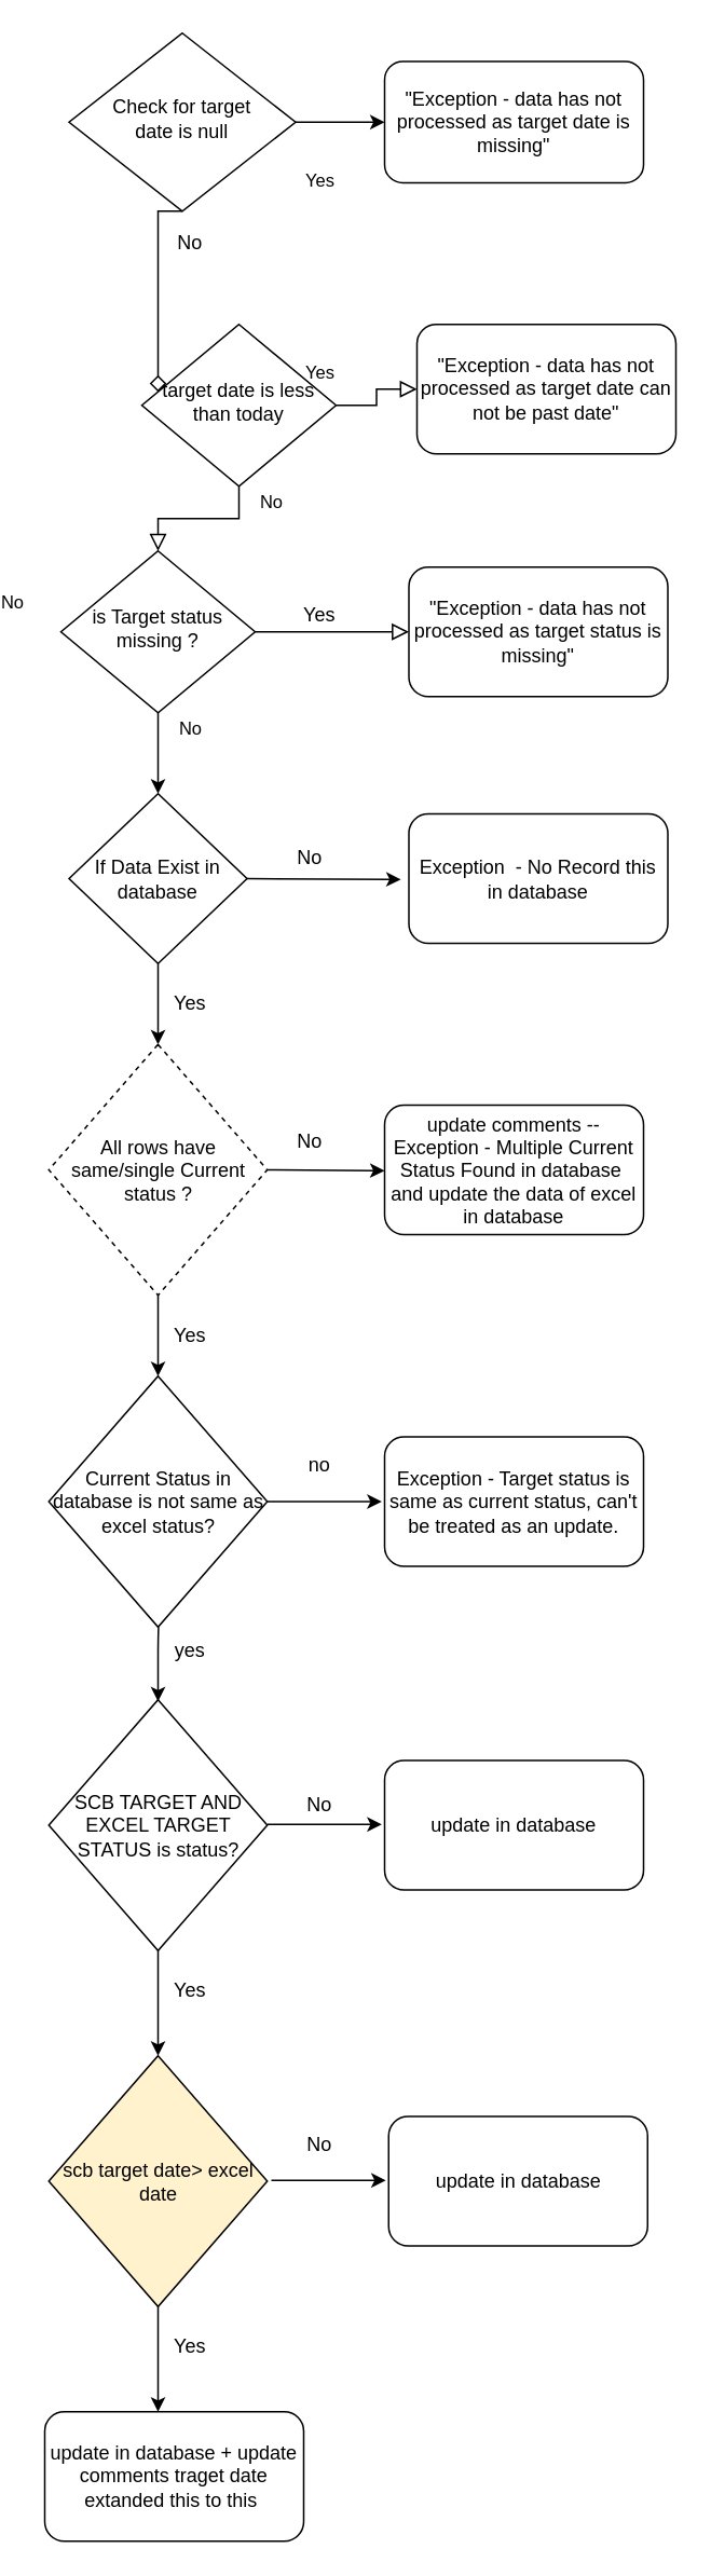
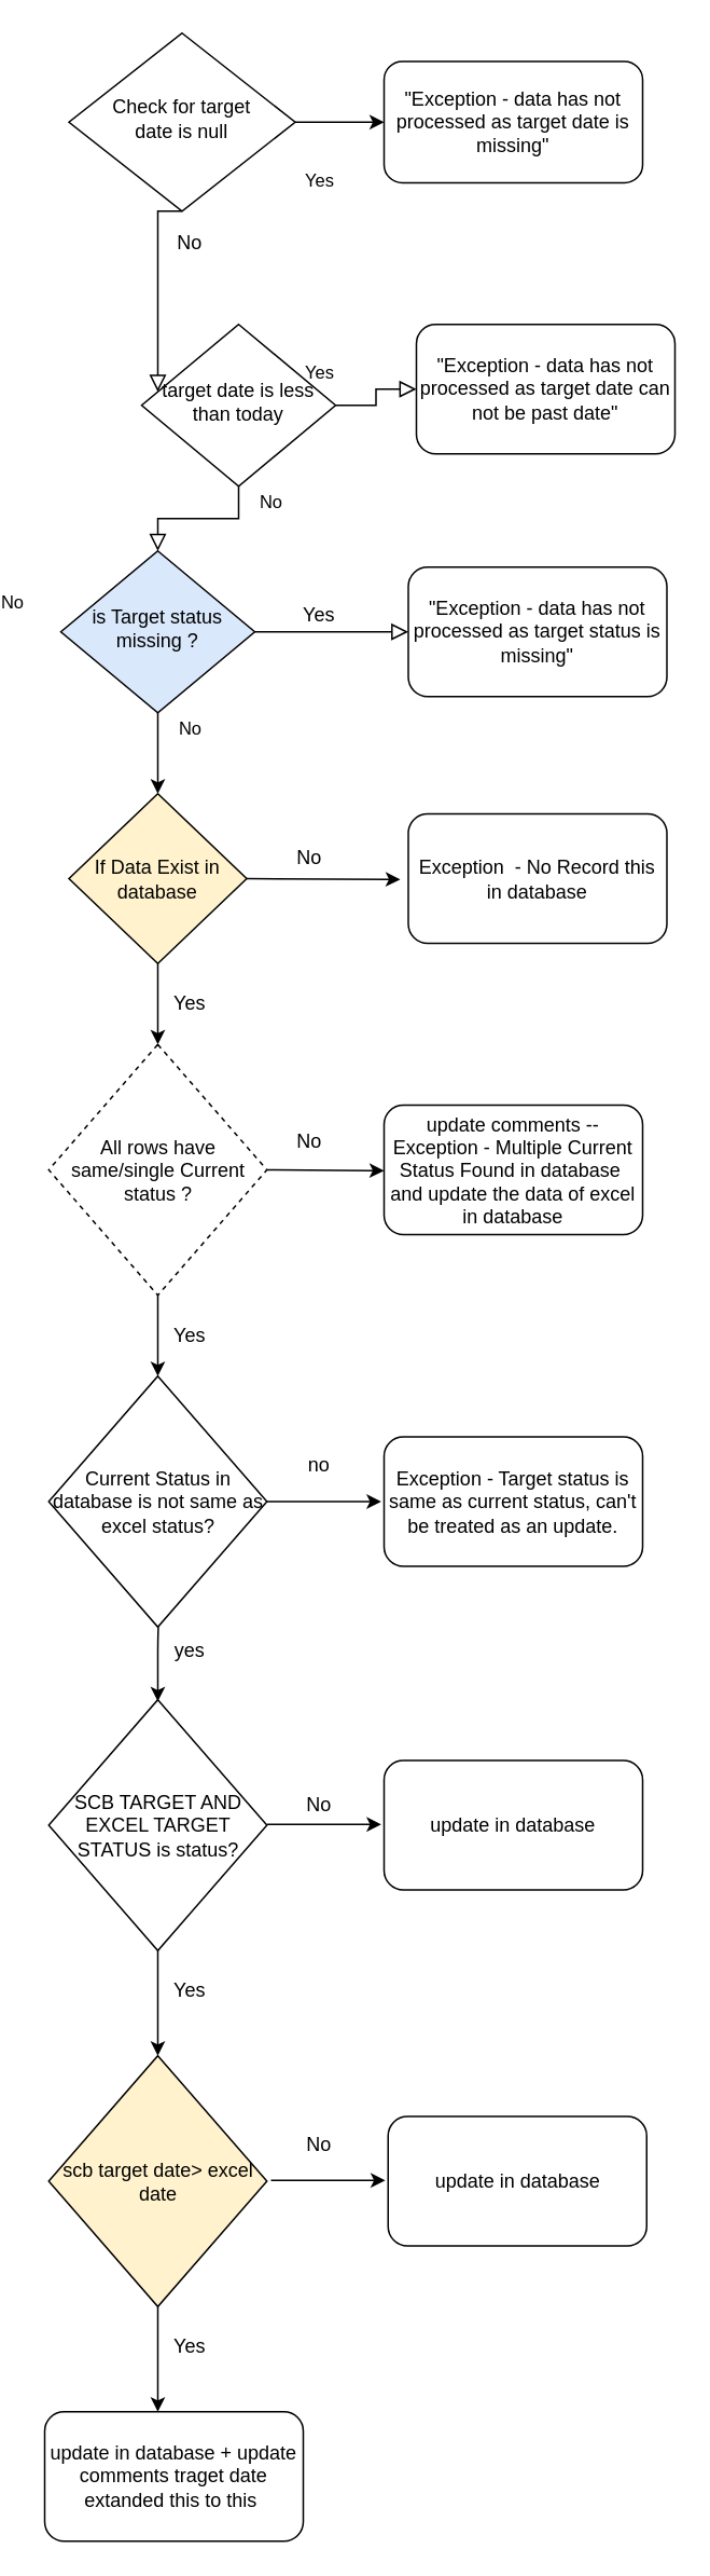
  <mxCell id="0" />
  <mxCell id="1" parent="0" />
- <mxCell id="2" value="Yes" style="rounded=0;html=1;jettySize=auto;orthogonalLoop=1;fontSize=11;endArrow=diamond;endFill=0;endSize=8;strokeWidth=1;shadow=0;labelBackgroundColor=none;edgeStyle=orthogonalEdgeStyle;exitX=0.5;exitY=1;exitDx=0;exitDy=0;" parent="1" source="3" target="6" edge="1"><mxGeometry x="0.667" y="149" relative="1" as="geometry"><mxPoint x="-49" y="-110" as="offset" /><Array as="points"><mxPoint x="90" y="180" /><mxPoint x="90" y="180" /></Array></mxGeometry></mxCell>
+ <mxCell id="2" value="Yes" style="rounded=0;html=1;jettySize=auto;orthogonalLoop=1;fontSize=11;endArrow=block;endFill=0;endSize=8;strokeWidth=1;shadow=0;labelBackgroundColor=none;edgeStyle=orthogonalEdgeStyle;exitX=0.5;exitY=1;exitDx=0;exitDy=0;" parent="1" source="3" target="6" edge="1"><mxGeometry x="0.667" y="149" relative="1" as="geometry"><mxPoint x="-49" y="-110" as="offset" /><Array as="points"><mxPoint x="90" y="180" /><mxPoint x="90" y="180" /></Array></mxGeometry></mxCell>
  <mxCell id="3" value="Check for target &lt;br&gt;date is null" style="rhombus;whiteSpace=wrap;html=1;shadow=0;fontFamily=Helvetica;fontSize=12;align=center;strokeWidth=1;spacing=6;spacingTop=-4;" parent="1" vertex="1"><mxGeometry x="35" y="20" width="140" height="110" as="geometry" /></mxCell>
  <mxCell id="4" value="No" style="rounded=0;html=1;jettySize=auto;orthogonalLoop=1;fontSize=11;endArrow=block;endFill=0;endSize=8;strokeWidth=1;shadow=0;labelBackgroundColor=none;edgeStyle=orthogonalEdgeStyle;entryX=0.5;entryY=0;entryDx=0;entryDy=0;" parent="1" source="6" target="11" edge="1"><mxGeometry x="0.077" y="272" relative="1" as="geometry"><mxPoint x="-112" y="-220" as="offset" /><mxPoint x="70" y="360" as="targetPoint" /><Array as="points" /></mxGeometry></mxCell>
  <mxCell id="5" value="No" style="edgeStyle=orthogonalEdgeStyle;rounded=0;html=1;jettySize=auto;orthogonalLoop=1;fontSize=11;endArrow=block;endFill=0;endSize=8;strokeWidth=1;shadow=0;labelBackgroundColor=none;" parent="1" source="6" target="7" edge="1"><mxGeometry x="-1" y="-72" relative="1" as="geometry"><mxPoint x="-40" y="-12" as="offset" /></mxGeometry></mxCell>
  <mxCell id="6" value="target date is less than today" style="rhombus;whiteSpace=wrap;html=1;shadow=0;fontFamily=Helvetica;fontSize=12;align=center;strokeWidth=1;spacing=6;spacingTop=-4;" parent="1" vertex="1"><mxGeometry x="80" y="200" width="120" height="100" as="geometry" /></mxCell>
  <mxCell id="7" value="&quot;Exception - data has not processed as target date can not be past date&quot;" style="rounded=1;whiteSpace=wrap;html=1;fontSize=12;glass=0;strokeWidth=1;shadow=0;" parent="1" vertex="1"><mxGeometry x="250" y="200" width="160" height="80" as="geometry" /></mxCell>
  <mxCell id="8" value="" style="endArrow=classic;html=1;exitX=1;exitY=0.5;exitDx=0;exitDy=0;entryX=0;entryY=0.5;entryDx=0;entryDy=0;" parent="1" source="3" target="9" edge="1"><mxGeometry width="50" height="50" relative="1" as="geometry"><mxPoint x="160" y="84.5" as="sourcePoint" /><mxPoint x="199" y="75" as="targetPoint" /></mxGeometry></mxCell>
  <mxCell id="9" value="&quot;Exception - data has not processed as target date is missing&quot;" style="rounded=1;whiteSpace=wrap;html=1;fontSize=12;glass=0;strokeWidth=1;shadow=0;" parent="1" vertex="1"><mxGeometry x="230" y="37.5" width="160" height="75" as="geometry" /></mxCell>
  <mxCell id="10" style="edgeStyle=orthogonalEdgeStyle;rounded=0;orthogonalLoop=1;jettySize=auto;html=1;" parent="1" source="11" edge="1"><mxGeometry relative="1" as="geometry"><mxPoint x="90" y="490" as="targetPoint" /></mxGeometry></mxCell>
- <mxCell id="11" value="is Target status missing ?" style="rhombus;whiteSpace=wrap;html=1;shadow=0;fontFamily=Helvetica;fontSize=12;align=center;strokeWidth=1;spacing=6;spacingTop=-4;" parent="1" vertex="1"><mxGeometry x="30" y="340" width="120" height="100" as="geometry" /></mxCell>
+ <mxCell id="11" value="is Target status missing ?" style="rhombus;whiteSpace=wrap;html=1;shadow=0;fontFamily=Helvetica;fontSize=12;align=center;strokeWidth=1;spacing=6;spacingTop=-4;fillColor=#dae8fc;" parent="1" vertex="1"><mxGeometry x="30" y="340" width="120" height="100" as="geometry" /></mxCell>
  <mxCell id="12" value="Yes" style="edgeStyle=orthogonalEdgeStyle;rounded=0;html=1;jettySize=auto;orthogonalLoop=1;fontSize=11;endArrow=block;endFill=0;endSize=8;strokeWidth=1;shadow=0;labelBackgroundColor=none;strokeColor=none;" parent="1" edge="1"><mxGeometry x="-0.556" y="20" relative="1" as="geometry"><mxPoint as="offset" /><mxPoint x="170" y="250" as="sourcePoint" /><mxPoint x="260" y="250" as="targetPoint" /></mxGeometry></mxCell>
  <mxCell id="13" value="No" style="edgeStyle=orthogonalEdgeStyle;rounded=0;html=1;jettySize=auto;orthogonalLoop=1;fontSize=11;endArrow=block;endFill=0;endSize=8;strokeWidth=1;shadow=0;labelBackgroundColor=none;" parent="1" target="14" edge="1"><mxGeometry x="-1" y="-72" relative="1" as="geometry"><mxPoint x="-40" y="-12" as="offset" /><mxPoint x="150" y="390" as="sourcePoint" /><Array as="points"><mxPoint x="200" y="390" /><mxPoint x="200" y="390" /></Array></mxGeometry></mxCell>
  <mxCell id="14" value="&quot;Exception - data has not processed as target status is missing&quot;" style="rounded=1;whiteSpace=wrap;html=1;fontSize=12;glass=0;strokeWidth=1;shadow=0;" parent="1" vertex="1"><mxGeometry x="245" y="350" width="160" height="80" as="geometry" /></mxCell>
  <mxCell id="15" value="No" style="text;html=1;strokeColor=none;fillColor=none;align=center;verticalAlign=middle;whiteSpace=wrap;rounded=0;" parent="1" vertex="1"><mxGeometry x="90" y="140" width="40" height="20" as="geometry" /></mxCell>
  <mxCell id="16" value="Yes" style="text;html=1;strokeColor=none;fillColor=none;align=center;verticalAlign=middle;whiteSpace=wrap;rounded=0;" parent="1" vertex="1"><mxGeometry x="170" y="370" width="40" height="20" as="geometry" /></mxCell>
- <mxCell id="17" value="If Data Exist in database" style="rhombus;whiteSpace=wrap;html=1;" parent="1" vertex="1"><mxGeometry x="35" y="490" width="110" height="105" as="geometry" /></mxCell>
+ <mxCell id="17" value="If Data Exist in database" style="rhombus;whiteSpace=wrap;html=1;fillColor=#fff2cc;" parent="1" vertex="1"><mxGeometry x="35" y="490" width="110" height="105" as="geometry" /></mxCell>
  <mxCell id="18" value="" style="endArrow=classic;html=1;exitX=1;exitY=0.5;exitDx=0;exitDy=0;" parent="1" source="17" edge="1"><mxGeometry width="50" height="50" relative="1" as="geometry"><mxPoint x="150" y="470" as="sourcePoint" /><mxPoint x="240" y="543" as="targetPoint" /></mxGeometry></mxCell>
  <mxCell id="19" value="No" style="text;html=1;strokeColor=none;fillColor=none;align=center;verticalAlign=middle;whiteSpace=wrap;rounded=0;" parent="1" vertex="1"><mxGeometry x="164" y="520" width="40" height="20" as="geometry" /></mxCell>
  <mxCell id="20" value="Exception&amp;nbsp; - No Record this in database" style="rounded=1;whiteSpace=wrap;html=1;fontSize=12;glass=0;strokeWidth=1;shadow=0;" parent="1" vertex="1"><mxGeometry x="245" y="502.5" width="160" height="80" as="geometry" /></mxCell>
  <mxCell id="21" value="Yes" style="text;html=1;strokeColor=none;fillColor=none;align=center;verticalAlign=middle;whiteSpace=wrap;rounded=0;" parent="1" vertex="1"><mxGeometry x="90" y="595" width="40" height="50" as="geometry" /></mxCell>
  <mxCell id="22" value="" style="endArrow=classic;html=1;exitX=0;exitY=0;exitDx=0;exitDy=0;entryX=0;entryY=1;entryDx=0;entryDy=0;" parent="1" source="21" target="21" edge="1"><mxGeometry width="50" height="50" relative="1" as="geometry"><mxPoint x="150" y="590" as="sourcePoint" /><mxPoint x="200" y="540" as="targetPoint" /></mxGeometry></mxCell>
  <mxCell id="23" value="All rows have same/single Current status ?" style="rhombus;whiteSpace=wrap;html=1;dashed=1;" parent="1" vertex="1"><mxGeometry x="22.5" y="645" width="135" height="155" as="geometry" /></mxCell>
  <mxCell id="24" value="No" style="text;html=1;strokeColor=none;fillColor=none;align=center;verticalAlign=middle;whiteSpace=wrap;rounded=0;" parent="1" vertex="1"><mxGeometry x="164" y="690" width="40" height="30" as="geometry" /></mxCell>
  <mxCell id="25" value="" style="endArrow=classic;html=1;exitX=1;exitY=0.5;exitDx=0;exitDy=0;" parent="1" source="23" edge="1"><mxGeometry width="50" height="50" relative="1" as="geometry"><mxPoint x="150" y="750" as="sourcePoint" /><mxPoint x="230" y="723" as="targetPoint" /></mxGeometry></mxCell>
  <mxCell id="26" value="" style="endArrow=classic;html=1;exitX=0.5;exitY=1;exitDx=0;exitDy=0;" parent="1" source="23" edge="1"><mxGeometry width="50" height="50" relative="1" as="geometry"><mxPoint x="167.5" y="732.5" as="sourcePoint" /><mxPoint x="90" y="850" as="targetPoint" /></mxGeometry></mxCell>
  <mxCell id="27" value="update comments -- Exception - Multiple Current Status Found in database&amp;nbsp;&lt;br&gt;and update the data of excel in database" style="rounded=1;whiteSpace=wrap;html=1;fontSize=12;glass=0;strokeWidth=1;shadow=0;" parent="1" vertex="1"><mxGeometry x="230" y="682.5" width="160" height="80" as="geometry" /></mxCell>
  <mxCell id="28" value="Yes" style="text;html=1;strokeColor=none;fillColor=none;align=center;verticalAlign=middle;whiteSpace=wrap;rounded=0;" parent="1" vertex="1"><mxGeometry x="90" y="800" width="40" height="50" as="geometry" /></mxCell>
  <mxCell id="29" value="Current Status in database is not same as excel status?" style="rhombus;whiteSpace=wrap;html=1;" parent="1" vertex="1"><mxGeometry x="22.5" y="850" width="135" height="155" as="geometry" /></mxCell>
  <mxCell id="30" value="" style="endArrow=classic;html=1;" parent="1" source="29" edge="1"><mxGeometry width="50" height="50" relative="1" as="geometry"><mxPoint x="157.5" y="977.5" as="sourcePoint" /><mxPoint x="228.211" y="927.5" as="targetPoint" /></mxGeometry></mxCell>
  <mxCell id="31" value="" style="endArrow=classic;html=1;" parent="1" edge="1"><mxGeometry width="50" height="50" relative="1" as="geometry"><mxPoint x="90.29" y="1005" as="sourcePoint" /><mxPoint x="90" y="1051" as="targetPoint" /><Array as="points"><mxPoint x="90" y="1015" /></Array></mxGeometry></mxCell>
  <mxCell id="32" value="SCB TARGET AND EXCEL TARGET STATUS is status?" style="rhombus;whiteSpace=wrap;html=1;" parent="1" vertex="1"><mxGeometry x="22.5" y="1050" width="135" height="155" as="geometry" /></mxCell>
  <mxCell id="33" value="" style="endArrow=classic;html=1;exitX=0.5;exitY=1;exitDx=0;exitDy=0;" parent="1" source="32" edge="1"><mxGeometry width="50" height="50" relative="1" as="geometry"><mxPoint x="70" y="1260" as="sourcePoint" /><mxPoint x="90" y="1270" as="targetPoint" /></mxGeometry></mxCell>
  <mxCell id="34" value="Exception - Target status is same as current status, can't be treated as an update." style="rounded=1;whiteSpace=wrap;html=1;fontSize=12;glass=0;strokeWidth=1;shadow=0;" parent="1" vertex="1"><mxGeometry x="230" y="887.5" width="160" height="80" as="geometry" /></mxCell>
  <mxCell id="35" value="" style="endArrow=classic;html=1;" parent="1" edge="1"><mxGeometry width="50" height="50" relative="1" as="geometry"><mxPoint x="157.5" y="1127" as="sourcePoint" /><mxPoint x="228.211" y="1127" as="targetPoint" /></mxGeometry></mxCell>
  <mxCell id="36" value="No" style="text;html=1;strokeColor=none;fillColor=none;align=center;verticalAlign=middle;whiteSpace=wrap;rounded=0;" parent="1" vertex="1"><mxGeometry x="170" y="1100" width="40" height="30" as="geometry" /></mxCell>
  <mxCell id="37" value="update in database" style="rounded=1;whiteSpace=wrap;html=1;fontSize=12;glass=0;strokeWidth=1;shadow=0;" parent="1" vertex="1"><mxGeometry x="230" y="1087.5" width="160" height="80" as="geometry" /></mxCell>
  <mxCell id="38" value="Yes" style="text;html=1;strokeColor=none;fillColor=none;align=center;verticalAlign=middle;whiteSpace=wrap;rounded=0;" parent="1" vertex="1"><mxGeometry x="90" y="1205" width="40" height="50" as="geometry" /></mxCell>
  <mxCell id="39" value="yes" style="text;html=1;strokeColor=none;fillColor=none;align=center;verticalAlign=middle;whiteSpace=wrap;rounded=0;" parent="1" vertex="1"><mxGeometry x="90" y="1005" width="40" height="30" as="geometry" /></mxCell>
  <mxCell id="40" value="no" style="text;html=1;strokeColor=none;fillColor=none;align=center;verticalAlign=middle;whiteSpace=wrap;rounded=0;" parent="1" vertex="1"><mxGeometry x="170" y="880" width="40" height="50" as="geometry" /></mxCell>
  <mxCell id="41" value="scb target date&amp;gt; excel date" style="rhombus;whiteSpace=wrap;html=1;fillColor=#fff2cc;" parent="1" vertex="1"><mxGeometry x="22.5" y="1270" width="135" height="155" as="geometry" /></mxCell>
  <mxCell id="42" value="" style="endArrow=classic;html=1;exitX=0.5;exitY=1;exitDx=0;exitDy=0;" parent="1" edge="1"><mxGeometry width="50" height="50" relative="1" as="geometry"><mxPoint x="90" y="1425" as="sourcePoint" /><mxPoint x="90" y="1490" as="targetPoint" /></mxGeometry></mxCell>
  <mxCell id="43" value="Yes" style="text;html=1;strokeColor=none;fillColor=none;align=center;verticalAlign=middle;whiteSpace=wrap;rounded=0;" parent="1" vertex="1"><mxGeometry x="90" y="1425" width="40" height="50" as="geometry" /></mxCell>
  <mxCell id="44" value="update in database + update comments traget date extanded this to this&amp;nbsp;" style="rounded=1;whiteSpace=wrap;html=1;fontSize=12;glass=0;strokeWidth=1;shadow=0;" parent="1" vertex="1"><mxGeometry x="20" y="1490" width="160" height="80" as="geometry" /></mxCell>
  <mxCell id="45" value="No" style="text;html=1;strokeColor=none;fillColor=none;align=center;verticalAlign=middle;whiteSpace=wrap;rounded=0;" parent="1" vertex="1"><mxGeometry x="170" y="1310" width="40" height="30" as="geometry" /></mxCell>
  <mxCell id="46" value="" style="endArrow=classic;html=1;" parent="1" edge="1"><mxGeometry width="50" height="50" relative="1" as="geometry"><mxPoint x="160" y="1347" as="sourcePoint" /><mxPoint x="230.711" y="1347" as="targetPoint" /></mxGeometry></mxCell>
  <mxCell id="47" value="update in database" style="rounded=1;whiteSpace=wrap;html=1;fontSize=12;glass=0;strokeWidth=1;shadow=0;" parent="1" vertex="1"><mxGeometry x="232.5" y="1307.5" width="160" height="80" as="geometry" /></mxCell>
